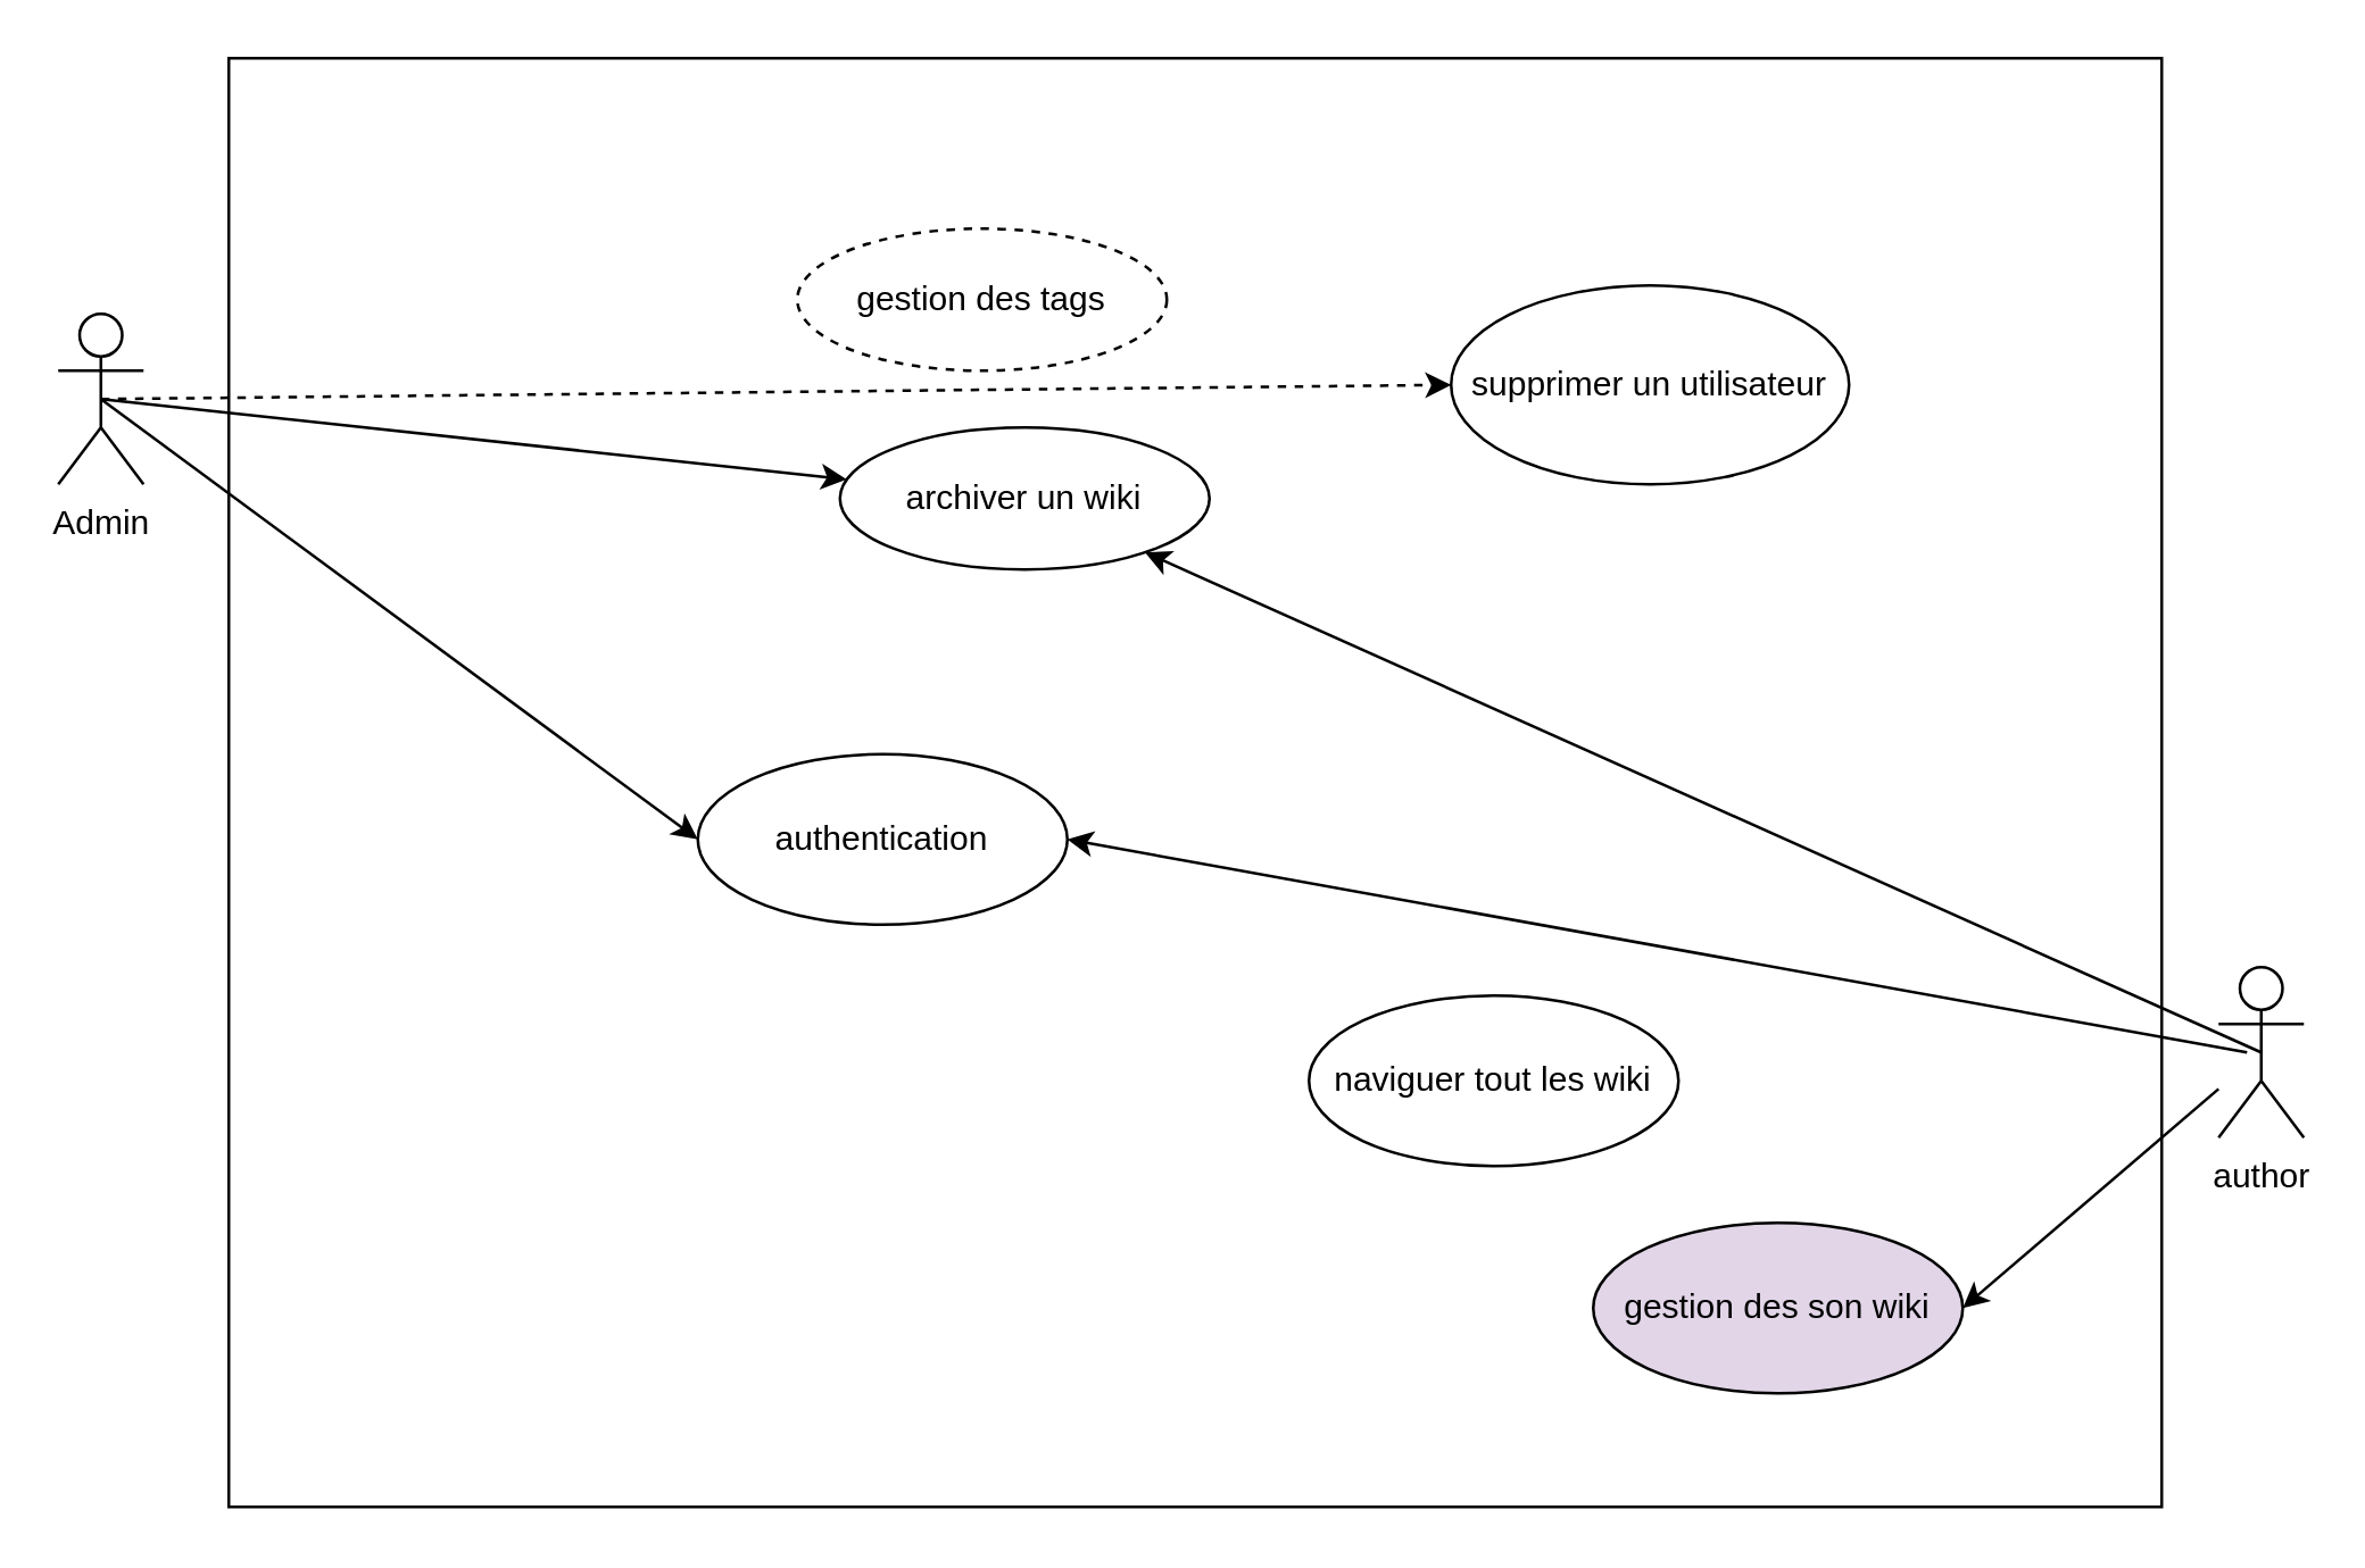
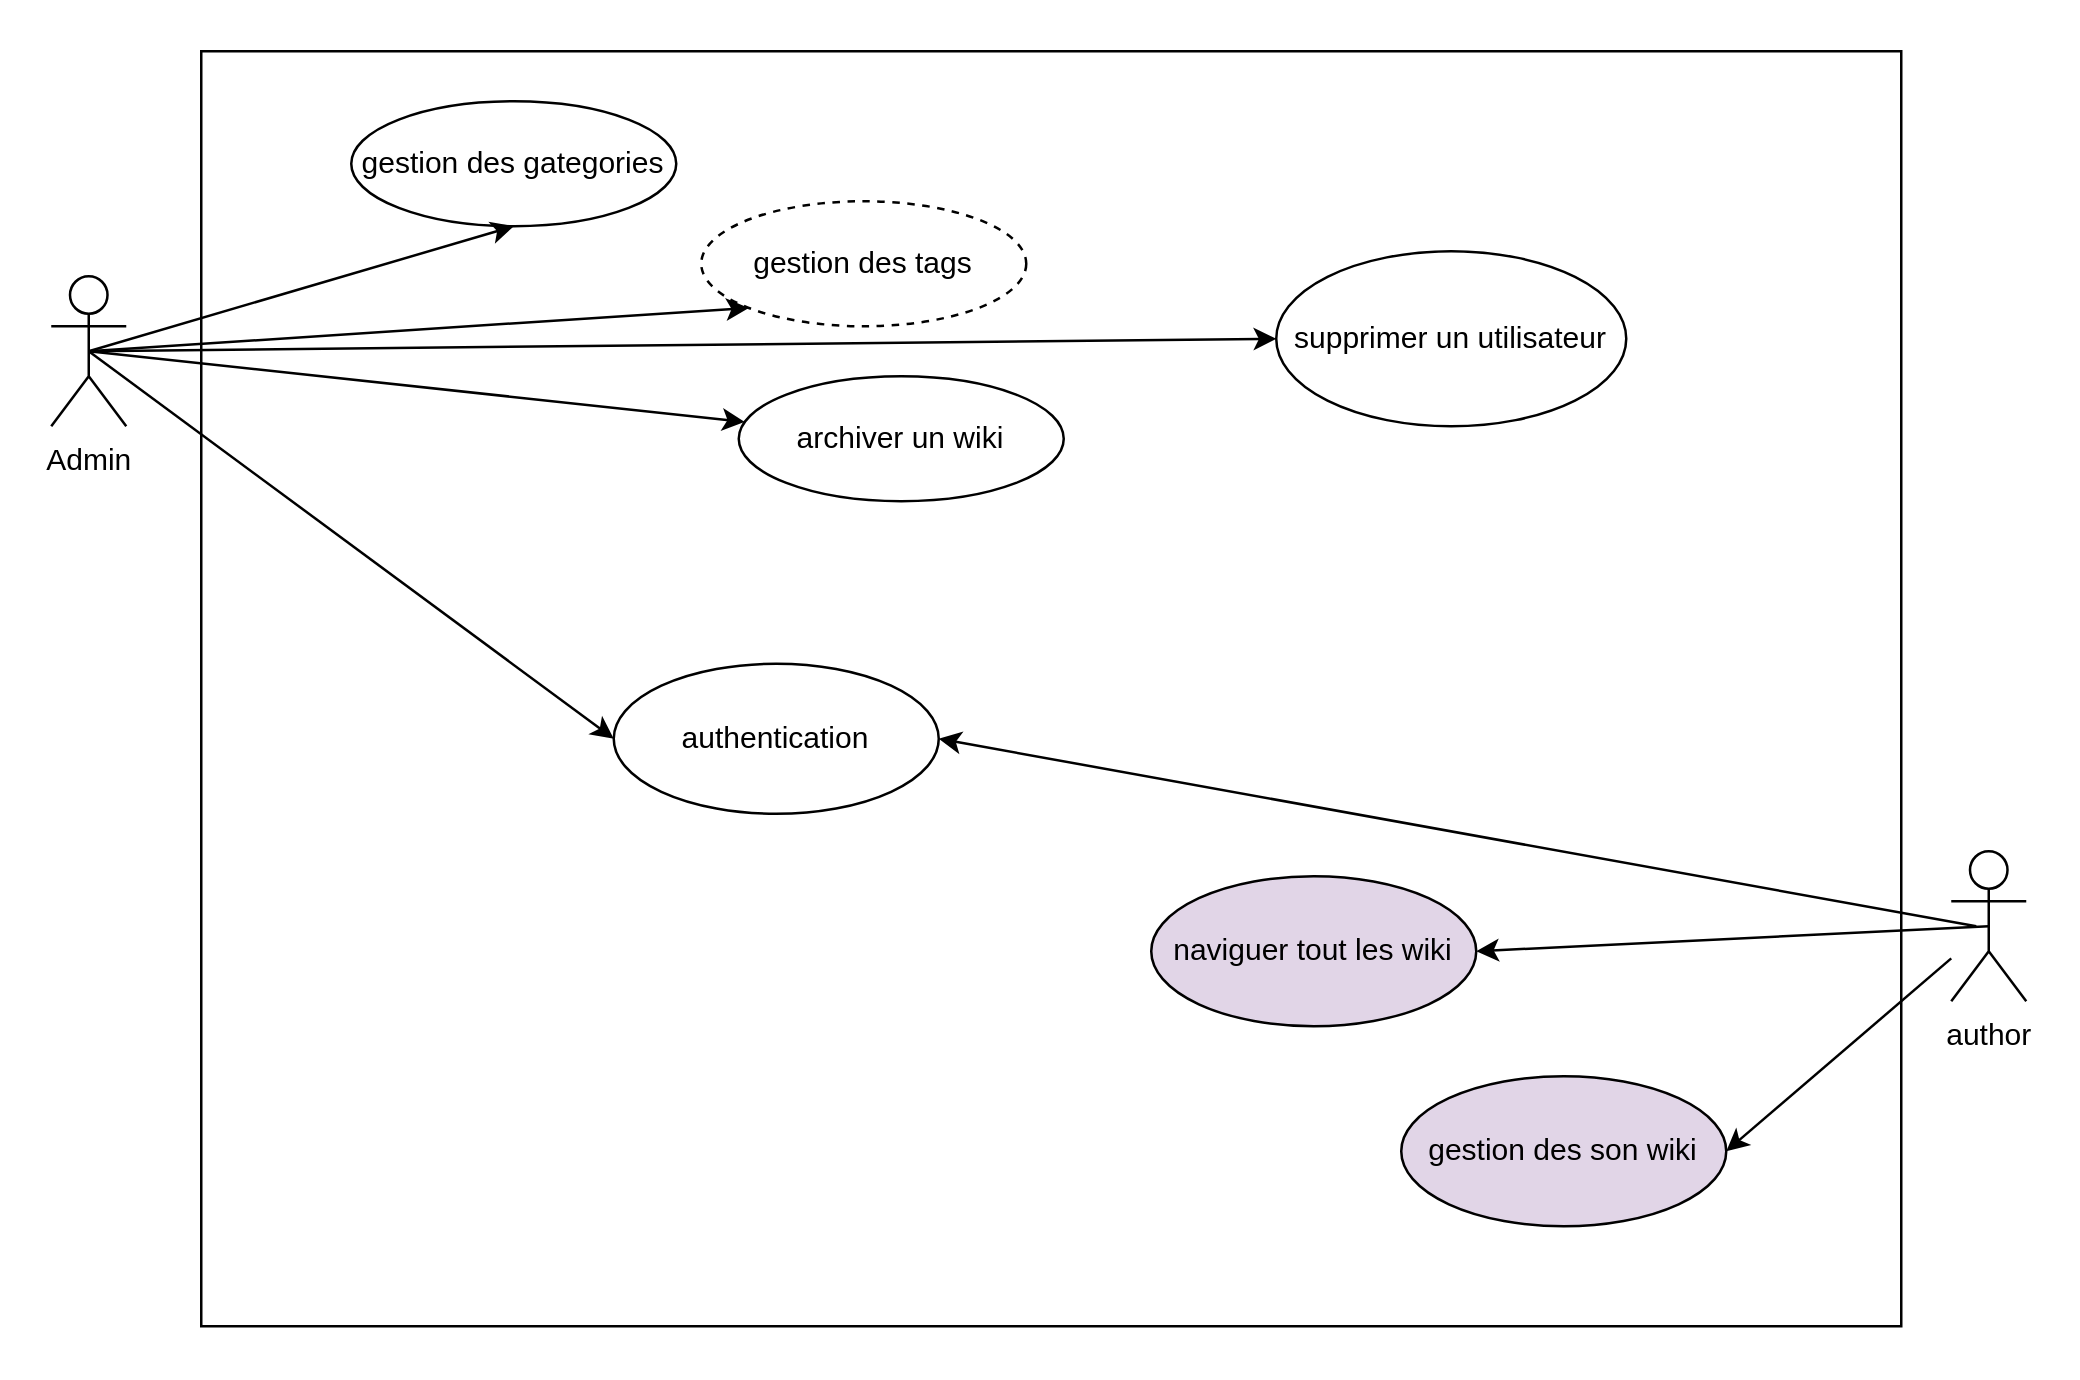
  <mxCell id="0" />
  <mxCell id="1" parent="0" />
  <mxCell id="2" value="" style="rounded=0;whiteSpace=wrap;html=1;" vertex="1" parent="1"><mxGeometry x="80" y="20" width="680" height="510" as="geometry" /></mxCell>
  <mxCell id="3" value="Admin" style="shape=umlActor;verticalLabelPosition=bottom;verticalAlign=top;html=1;outlineConnect=0;" vertex="1" parent="1"><mxGeometry x="20" y="110" width="30" height="60" as="geometry" /></mxCell>
+ <mxCell id="4" value="gestion des gategories" style="ellipse;whiteSpace=wrap;html=1;" vertex="1" parent="1"><mxGeometry x="140" y="40" width="130" height="50" as="geometry" /></mxCell>
  <mxCell id="5" value="gestion des tags" style="ellipse;whiteSpace=wrap;html=1;dashed=1;" vertex="1" parent="1"><mxGeometry x="280" y="80" width="130" height="50" as="geometry" /></mxCell>
  <mxCell id="6" value="supprimer un utilisateur" style="ellipse;whiteSpace=wrap;html=1;" vertex="1" parent="1"><mxGeometry x="510" y="100" width="140" height="70" as="geometry" /></mxCell>
  <mxCell id="7" value="archiver un wiki" style="ellipse;whiteSpace=wrap;html=1;" vertex="1" parent="1"><mxGeometry x="295" y="150" width="130" height="50" as="geometry" /></mxCell>
+ <mxCell id="8" value="" style="endArrow=classic;html=1;exitX=0.5;exitY=0.5;exitDx=0;exitDy=0;exitPerimeter=0;entryX=0.5;entryY=1;entryDx=0;entryDy=0;" edge="1" parent="1" source="3" target="4"><mxGeometry width="50" height="50" relative="1" as="geometry"><mxPoint x="250" y="140" as="sourcePoint" /><mxPoint x="300" y="90" as="targetPoint" /></mxGeometry></mxCell>
+ <mxCell id="9" value="" style="endArrow=classic;html=1;entryX=0;entryY=1;entryDx=0;entryDy=0;exitX=0.5;exitY=0.5;exitDx=0;exitDy=0;exitPerimeter=0;" edge="1" parent="1" source="3" target="5"><mxGeometry width="50" height="50" relative="1" as="geometry"><mxPoint x="45" y="150" as="sourcePoint" /><mxPoint x="215" y="100" as="targetPoint" /></mxGeometry></mxCell>
  <mxCell id="10" value="" style="endArrow=classic;html=1;exitX=0.5;exitY=0.5;exitDx=0;exitDy=0;exitPerimeter=0;" edge="1" parent="1" source="3" target="7"><mxGeometry width="50" height="50" relative="1" as="geometry"><mxPoint x="45" y="150" as="sourcePoint" /><mxPoint x="308.664" y="132.533" as="targetPoint" /></mxGeometry></mxCell>
- <mxCell id="11" value="" style="endArrow=classic;html=1;exitX=0.5;exitY=0.5;exitDx=0;exitDy=0;exitPerimeter=0;entryX=0;entryY=0.5;entryDx=0;entryDy=0;dashed=1;" edge="1" parent="1" source="3" target="6"><mxGeometry width="50" height="50" relative="1" as="geometry"><mxPoint x="45" y="150" as="sourcePoint" /><mxPoint x="307.388" y="178.286" as="targetPoint" /></mxGeometry></mxCell>
+ <mxCell id="11" value="" style="endArrow=classic;html=1;exitX=0.5;exitY=0.5;exitDx=0;exitDy=0;exitPerimeter=0;entryX=0;entryY=0.5;entryDx=0;entryDy=0;" edge="1" parent="1" source="3" target="6"><mxGeometry width="50" height="50" relative="1" as="geometry"><mxPoint x="45" y="150" as="sourcePoint" /><mxPoint x="307.388" y="178.286" as="targetPoint" /></mxGeometry></mxCell>
  <mxCell id="12" value="author" style="shape=umlActor;verticalLabelPosition=bottom;verticalAlign=top;html=1;outlineConnect=0;" vertex="1" parent="1"><mxGeometry x="780" y="340" width="30" height="60" as="geometry" /></mxCell>
  <mxCell id="13" value="gestion des son wiki" style="ellipse;whiteSpace=wrap;html=1;fillColor=#e1d5e7;" vertex="1" parent="1"><mxGeometry x="560" y="430" width="130" height="60" as="geometry" /></mxCell>
- <mxCell id="14" value="naviguer tout les wiki" style="ellipse;whiteSpace=wrap;html=1;" vertex="1" parent="1"><mxGeometry x="460" y="350" width="130" height="60" as="geometry" /></mxCell>
- <mxCell id="15" value="" style="endArrow=classic;html=1;exitX=0.5;exitY=0.5;exitDx=0;exitDy=0;exitPerimeter=0;" edge="1" parent="1" source="12" target="7"><mxGeometry width="50" height="50" relative="1" as="geometry"><mxPoint x="180" y="321.7" as="sourcePoint" /><mxPoint x="442.378" y="350" as="targetPoint" /></mxGeometry></mxCell>
+ <mxCell id="14" value="naviguer tout les wiki" style="ellipse;whiteSpace=wrap;html=1;fillColor=#e1d5e7;" vertex="1" parent="1"><mxGeometry x="460" y="350" width="130" height="60" as="geometry" /></mxCell>
+ <mxCell id="15" value="" style="endArrow=classic;html=1;exitX=0.5;exitY=0.5;exitDx=0;exitDy=0;exitPerimeter=0;entryX=1;entryY=0.5;entryDx=0;entryDy=0;" edge="1" parent="1" source="12" target="14"><mxGeometry width="50" height="50" relative="1" as="geometry"><mxPoint x="180" y="321.7" as="sourcePoint" /><mxPoint x="442.378" y="350" as="targetPoint" /></mxGeometry></mxCell>
  <mxCell id="16" value="" style="endArrow=classic;html=1;entryX=1;entryY=0.5;entryDx=0;entryDy=0;" edge="1" parent="1" source="12" target="13"><mxGeometry width="50" height="50" relative="1" as="geometry"><mxPoint x="805" y="380" as="sourcePoint" /><mxPoint x="600" y="390" as="targetPoint" /></mxGeometry></mxCell>
  <mxCell id="17" value="authentication" style="ellipse;whiteSpace=wrap;html=1;" vertex="1" parent="1"><mxGeometry x="245" y="265" width="130" height="60" as="geometry" /></mxCell>
  <mxCell id="18" value="" style="endArrow=classic;html=1;entryX=1;entryY=0.5;entryDx=0;entryDy=0;" edge="1" parent="1" target="17"><mxGeometry width="50" height="50" relative="1" as="geometry"><mxPoint x="790" y="370" as="sourcePoint" /><mxPoint x="600" y="390" as="targetPoint" /></mxGeometry></mxCell>
  <mxCell id="19" value="" style="endArrow=classic;html=1;exitX=0.5;exitY=0.5;exitDx=0;exitDy=0;exitPerimeter=0;entryX=0;entryY=0.5;entryDx=0;entryDy=0;" edge="1" parent="1" source="3" target="17"><mxGeometry width="50" height="50" relative="1" as="geometry"><mxPoint x="45" y="150" as="sourcePoint" /><mxPoint x="307.407" y="178.259" as="targetPoint" /></mxGeometry></mxCell>
